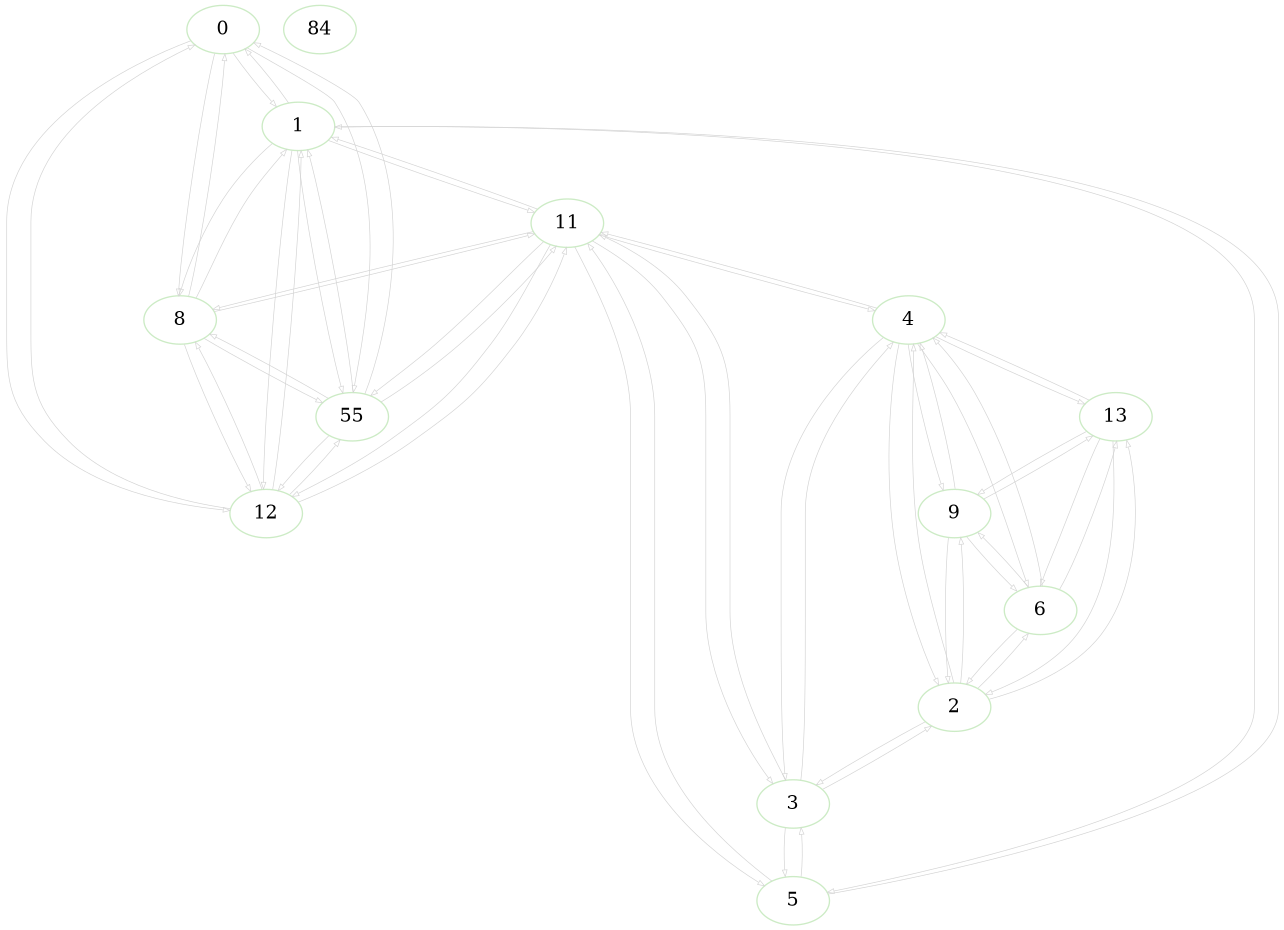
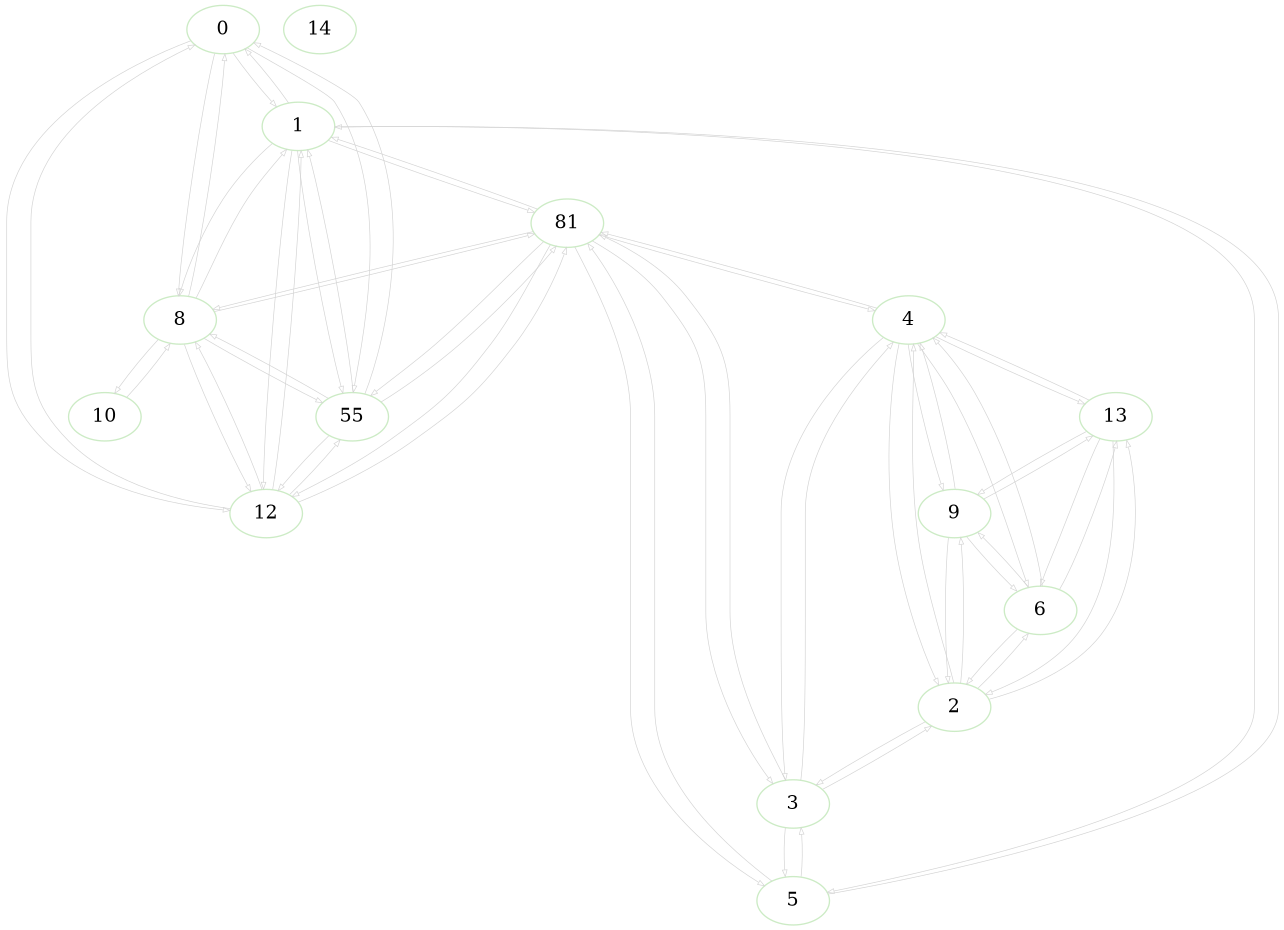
  digraph {
    fontsize=12
    node [color="/pastel16/3" penwidth=1]
    edge [arrowhead=empty arrowsize=0.5 color=lightgrey fontsize=10 penwidth=0.5]
    n1 [label=0]
    n2 [label=1]
    n3 [label=8]
    n4 [label=12]
    n5 [label=55]
    n6 [label=5]
-   n7 [label=11]
+   n7 [label=81]
+   n8 [label=10]
    n9 [label=3]
    n10 [label=4]
    n11 [label=2]
    n12 [label=6]
    n13 [label=9]
    n14 [label=13]
-   n15 [label=84]
+   n15 [label=14]
    n1 -> n2
    n1 -> n3
    n1 -> n4
    n1 -> n5
    n2 -> n1
    n2 -> n3
    n2 -> n4
    n2 -> n5
    n2 -> n6
    n2 -> n7
    n3 -> n1
    n3 -> n2
    n3 -> n4
    n3 -> n5
    n3 -> n7
+   n3 -> n8
    n4 -> n1
    n4 -> n2
    n4 -> n3
    n4 -> n5
    n4 -> n7
    n5 -> n1
    n5 -> n2
    n5 -> n3
    n5 -> n4
    n5 -> n7
    n6 -> n2
    n6 -> n7
    n6 -> n9
    n7 -> n2
    n7 -> n3
    n7 -> n4
    n7 -> n5
    n7 -> n6
    n7 -> n9
    n7 -> n10
+   n8 -> n3
    n9 -> n6
    n9 -> n7
    n9 -> n10
    n9 -> n11
    n10 -> n7
    n10 -> n9
    n10 -> n11
    n10 -> n12
    n10 -> n13
    n10 -> n14
    n11 -> n9
    n11 -> n10
    n11 -> n12
    n11 -> n13
    n11 -> n14
    n12 -> n10
    n12 -> n11
    n12 -> n13
    n12 -> n14
    n13 -> n10
    n13 -> n11
    n13 -> n12
    n13 -> n14
    n14 -> n10
    n14 -> n11
    n14 -> n12
    n14 -> n13
  }
